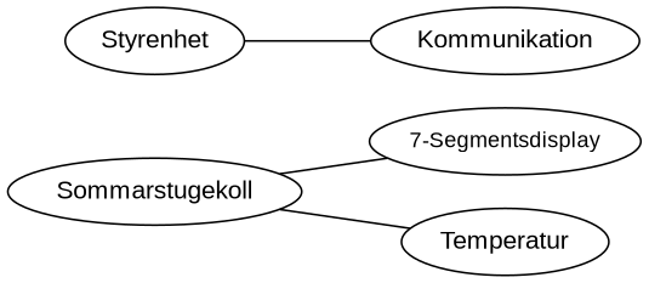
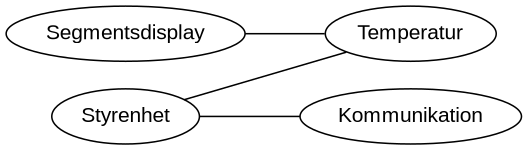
  graph {
    fontname="Liberation Sans"
    rankdir=LR
    node [fontname="Liberation Sans"]
    edge [fontname="Liberation Sans"]
-   n1 [fontsize="12pt" label="7-Segmentsdisplay"]
-   Sommarstugekoll
+   Sommarstugekoll [label=Segmentsdisplay]
    Temperatur
    Styrenhet
    Kommunikation
-   Sommarstugekoll -- n1
    Sommarstugekoll -- Temperatur
+   Styrenhet -- Temperatur
    Styrenhet -- Kommunikation
  }
